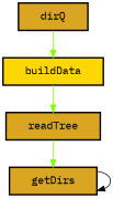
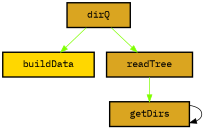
  digraph {
    fontname="IBM Plex Mono"
    node [fillcolor=goldenrod fontname="IBM Plex Mono" margin="0.4,0.1" shape=box style="filled,bold"]
    edge [color=chartreuse fontname="IBM Plex Mono" penwidth=1]
    n1 [fillcolor=gold label=buildData]
    n2 [label=dirQ]
    n3 [label=readTree]
    n4 [label=getDirs]
    n2 -> n1
-   n1 -> n3
+   n2 -> n3
    n3 -> n4
    n4 -> n4 [color=black]
  }
